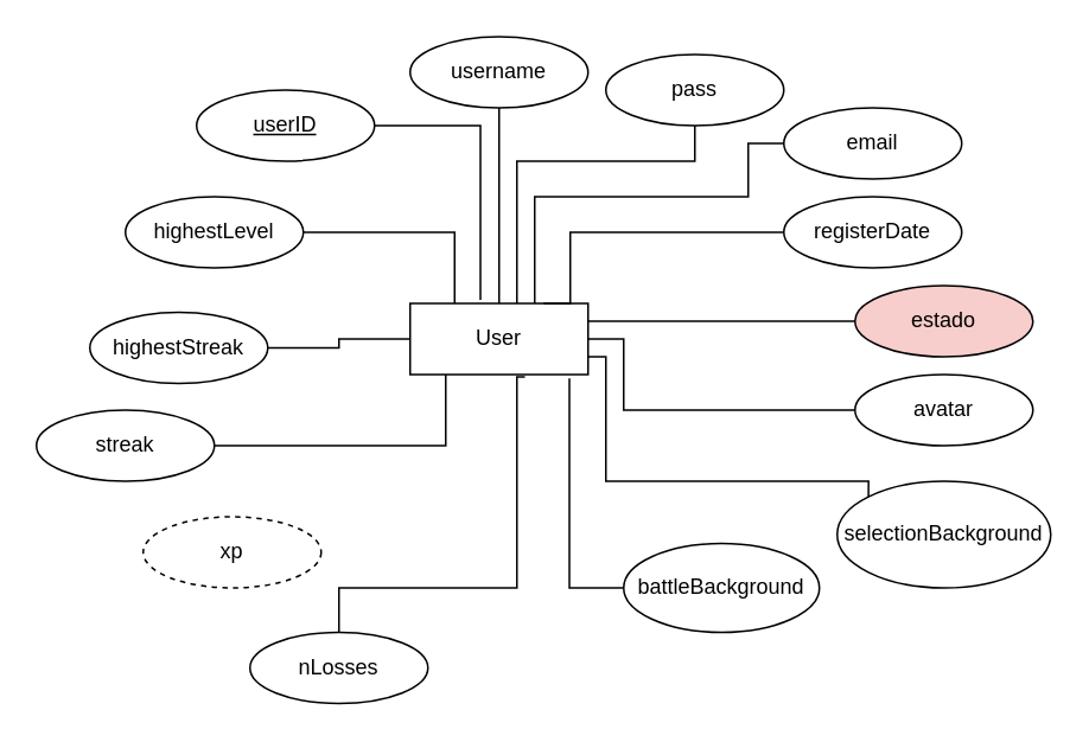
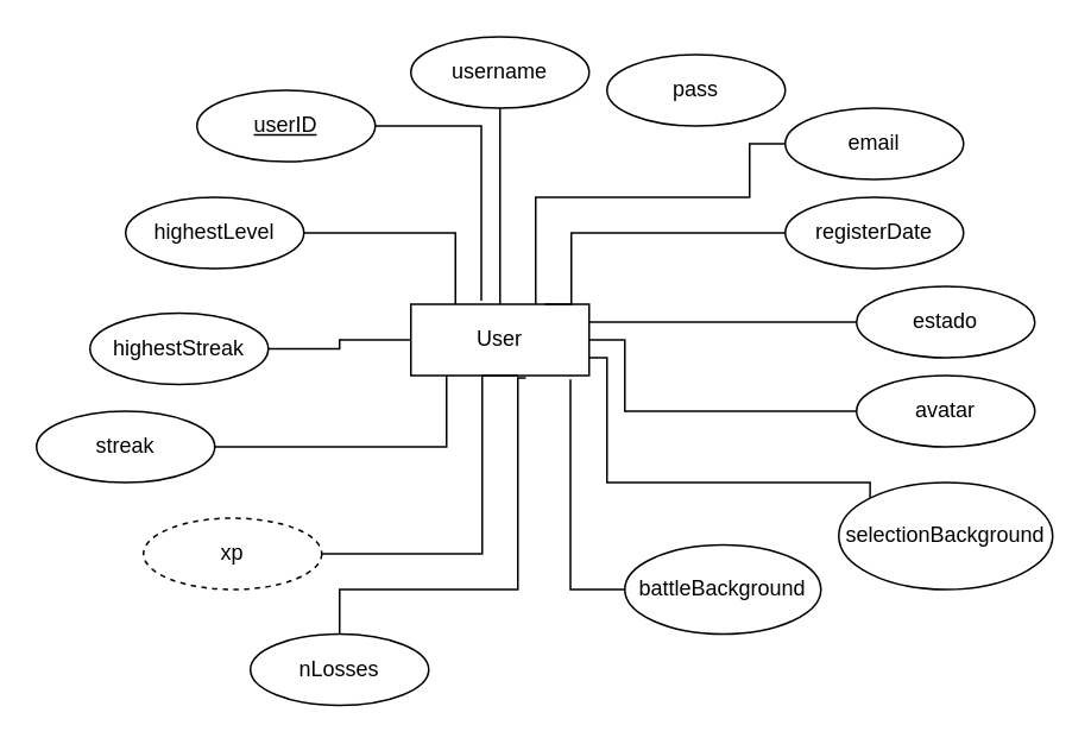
  <mxCell id="0" />
  <mxCell id="1" parent="0" />
  <mxCell id="2" value="User" style="whiteSpace=wrap;html=1;align=center;" vertex="1" parent="1"><mxGeometry x="230" y="170" width="100" height="40" as="geometry" /></mxCell>
  <mxCell id="3" style="edgeStyle=orthogonalEdgeStyle;rounded=0;orthogonalLoop=1;jettySize=auto;html=1;endArrow=none;endFill=0;startArrow=none;" edge="1" parent="1" source="29" target="2"><mxGeometry relative="1" as="geometry" /></mxCell>
  <mxCell id="4" value="userID" style="ellipse;whiteSpace=wrap;html=1;align=center;fontStyle=4;" vertex="1" parent="1"><mxGeometry x="110" y="50" width="100" height="40" as="geometry" /></mxCell>
- <mxCell id="5" style="edgeStyle=orthogonalEdgeStyle;rounded=0;orthogonalLoop=1;jettySize=auto;html=1;endArrow=none;endFill=0;" edge="1" parent="1" source="6" target="2"><mxGeometry relative="1" as="geometry"><Array as="points"><mxPoint x="390" y="90" /><mxPoint x="290" y="90" /></Array></mxGeometry></mxCell>
  <mxCell id="6" value="pass" style="ellipse;whiteSpace=wrap;html=1;align=center;" vertex="1" parent="1"><mxGeometry x="340" y="30" width="100" height="40" as="geometry" /></mxCell>
  <mxCell id="7" style="edgeStyle=orthogonalEdgeStyle;rounded=0;orthogonalLoop=1;jettySize=auto;html=1;endArrow=none;endFill=0;exitX=0;exitY=0.5;exitDx=0;exitDy=0;" edge="1" parent="1" source="8"><mxGeometry relative="1" as="geometry"><mxPoint x="305" y="170" as="targetPoint" /><Array as="points"><mxPoint x="320" y="130" /><mxPoint x="320" y="170" /></Array></mxGeometry></mxCell>
  <mxCell id="8" value="registerDate" style="ellipse;whiteSpace=wrap;html=1;align=center;" vertex="1" parent="1"><mxGeometry x="440" y="110" width="100" height="40" as="geometry" /></mxCell>
+ <mxCell id="9" style="edgeStyle=orthogonalEdgeStyle;rounded=0;orthogonalLoop=1;jettySize=auto;html=1;endArrow=none;endFill=0;entryX=0.6;entryY=1;entryDx=0;entryDy=0;entryPerimeter=0;" edge="1" parent="1" source="10" target="2"><mxGeometry relative="1" as="geometry"><Array as="points"><mxPoint x="270" y="310" /><mxPoint x="270" y="210" /></Array></mxGeometry></mxCell>
  <mxCell id="10" value="xp" style="ellipse;whiteSpace=wrap;html=1;align=center;dashed=1;" vertex="1" parent="1"><mxGeometry x="80" y="290" width="100" height="40" as="geometry" /></mxCell>
  <mxCell id="11" style="edgeStyle=orthogonalEdgeStyle;rounded=0;orthogonalLoop=1;jettySize=auto;html=1;endArrow=none;endFill=0;" edge="1" parent="1" source="12" target="2"><mxGeometry relative="1" as="geometry"><Array as="points"><mxPoint x="350" y="230" /><mxPoint x="350" y="190" /></Array></mxGeometry></mxCell>
  <mxCell id="12" value="avatar" style="ellipse;whiteSpace=wrap;html=1;align=center;" vertex="1" parent="1"><mxGeometry x="480" y="210" width="100" height="40" as="geometry" /></mxCell>
  <mxCell id="13" style="edgeStyle=orthogonalEdgeStyle;rounded=0;orthogonalLoop=1;jettySize=auto;html=1;endArrow=none;endFill=0;exitX=0;exitY=0.5;exitDx=0;exitDy=0;" edge="1" parent="1" source="14"><mxGeometry relative="1" as="geometry"><mxPoint x="430" y="80" as="sourcePoint" /><mxPoint x="300" y="170" as="targetPoint" /><Array as="points"><mxPoint x="420" y="80" /><mxPoint x="420" y="110" /><mxPoint x="300" y="110" /></Array></mxGeometry></mxCell>
  <mxCell id="14" value="email" style="ellipse;whiteSpace=wrap;html=1;align=center;" vertex="1" parent="1"><mxGeometry x="440" y="60" width="100" height="40" as="geometry" /></mxCell>
  <mxCell id="15" style="edgeStyle=orthogonalEdgeStyle;rounded=0;orthogonalLoop=1;jettySize=auto;html=1;endArrow=none;endFill=0;entryX=0.645;entryY=1.033;entryDx=0;entryDy=0;entryPerimeter=0;" edge="1" parent="1" source="16" target="2"><mxGeometry relative="1" as="geometry"><Array as="points"><mxPoint x="190" y="330" /><mxPoint x="290" y="330" /><mxPoint x="290" y="211" /></Array></mxGeometry></mxCell>
  <mxCell id="16" value="nLosses" style="ellipse;whiteSpace=wrap;html=1;align=center;" vertex="1" parent="1"><mxGeometry x="140" y="355" width="100" height="40" as="geometry" /></mxCell>
  <mxCell id="17" style="edgeStyle=orthogonalEdgeStyle;rounded=0;orthogonalLoop=1;jettySize=auto;html=1;endArrow=none;endFill=0;exitX=0;exitY=0;exitDx=0;exitDy=0;entryX=1;entryY=0.75;entryDx=0;entryDy=0;" edge="1" parent="1" source="18" target="2"><mxGeometry relative="1" as="geometry"><Array as="points"><mxPoint x="488" y="270" /><mxPoint x="340" y="270" /><mxPoint x="340" y="200" /></Array></mxGeometry></mxCell>
  <mxCell id="18" value="selectionBackground" style="ellipse;whiteSpace=wrap;html=1;align=center;" vertex="1" parent="1"><mxGeometry x="470" y="270" width="120" height="60" as="geometry" /></mxCell>
  <mxCell id="19" style="edgeStyle=orthogonalEdgeStyle;rounded=0;orthogonalLoop=1;jettySize=auto;html=1;endArrow=none;endFill=0;entryX=0.895;entryY=1.054;entryDx=0;entryDy=0;entryPerimeter=0;" edge="1" parent="1" source="20" target="2"><mxGeometry relative="1" as="geometry" /></mxCell>
  <mxCell id="20" value="battleBackground" style="ellipse;whiteSpace=wrap;html=1;align=center;" vertex="1" parent="1"><mxGeometry x="350" y="305" width="110" height="50" as="geometry" /></mxCell>
  <mxCell id="21" style="edgeStyle=orthogonalEdgeStyle;rounded=0;orthogonalLoop=1;jettySize=auto;html=1;endArrow=none;endFill=0;" edge="1" parent="1" source="22" target="2"><mxGeometry relative="1" as="geometry"><Array as="points"><mxPoint x="250" y="250" /></Array></mxGeometry></mxCell>
  <mxCell id="22" value="streak" style="ellipse;whiteSpace=wrap;html=1;align=center;" vertex="1" parent="1"><mxGeometry x="20" y="230" width="100" height="40" as="geometry" /></mxCell>
  <mxCell id="23" style="edgeStyle=orthogonalEdgeStyle;rounded=0;orthogonalLoop=1;jettySize=auto;html=1;endArrow=none;endFill=0;" edge="1" parent="1" source="24" target="2"><mxGeometry relative="1" as="geometry" /></mxCell>
  <mxCell id="24" value="highestStreak" style="ellipse;whiteSpace=wrap;html=1;align=center;" vertex="1" parent="1"><mxGeometry x="50" y="175" width="100" height="40" as="geometry" /></mxCell>
  <mxCell id="25" style="edgeStyle=orthogonalEdgeStyle;rounded=0;orthogonalLoop=1;jettySize=auto;html=1;endArrow=none;endFill=0;entryX=0.25;entryY=0;entryDx=0;entryDy=0;" edge="1" parent="1" source="26" target="2"><mxGeometry relative="1" as="geometry" /></mxCell>
  <mxCell id="26" value="highestLevel" style="ellipse;whiteSpace=wrap;html=1;align=center;" vertex="1" parent="1"><mxGeometry x="70" y="110" width="100" height="40" as="geometry" /></mxCell>
  <mxCell id="27" style="edgeStyle=orthogonalEdgeStyle;rounded=0;orthogonalLoop=1;jettySize=auto;html=1;endArrow=none;endFill=0;entryX=1;entryY=0.25;entryDx=0;entryDy=0;" edge="1" parent="1" source="28" target="2"><mxGeometry relative="1" as="geometry" /></mxCell>
- <mxCell id="28" value="estado" style="ellipse;whiteSpace=wrap;html=1;align=center;fillColor=#f8cecc;" vertex="1" parent="1"><mxGeometry x="480" y="160" width="100" height="40" as="geometry" /></mxCell>
+ <mxCell id="28" value="estado" style="ellipse;whiteSpace=wrap;html=1;align=center;" vertex="1" parent="1"><mxGeometry x="480" y="160" width="100" height="40" as="geometry" /></mxCell>
  <mxCell id="29" value="username" style="ellipse;whiteSpace=wrap;html=1;align=center;" vertex="1" parent="1"><mxGeometry x="230" y="20" width="100" height="40" as="geometry" /></mxCell>
  <mxCell id="30" value="" style="edgeStyle=orthogonalEdgeStyle;rounded=0;orthogonalLoop=1;jettySize=auto;html=1;endArrow=none;endFill=0;entryX=0.395;entryY=-0.05;entryDx=0;entryDy=0;entryPerimeter=0;exitX=1;exitY=0.5;exitDx=0;exitDy=0;" edge="1" parent="1" source="4" target="2"><mxGeometry relative="1" as="geometry"><mxPoint x="170" y="50" as="sourcePoint" /><mxPoint x="280" y="170" as="targetPoint" /><Array as="points"><mxPoint x="270" y="70" /></Array></mxGeometry></mxCell>
